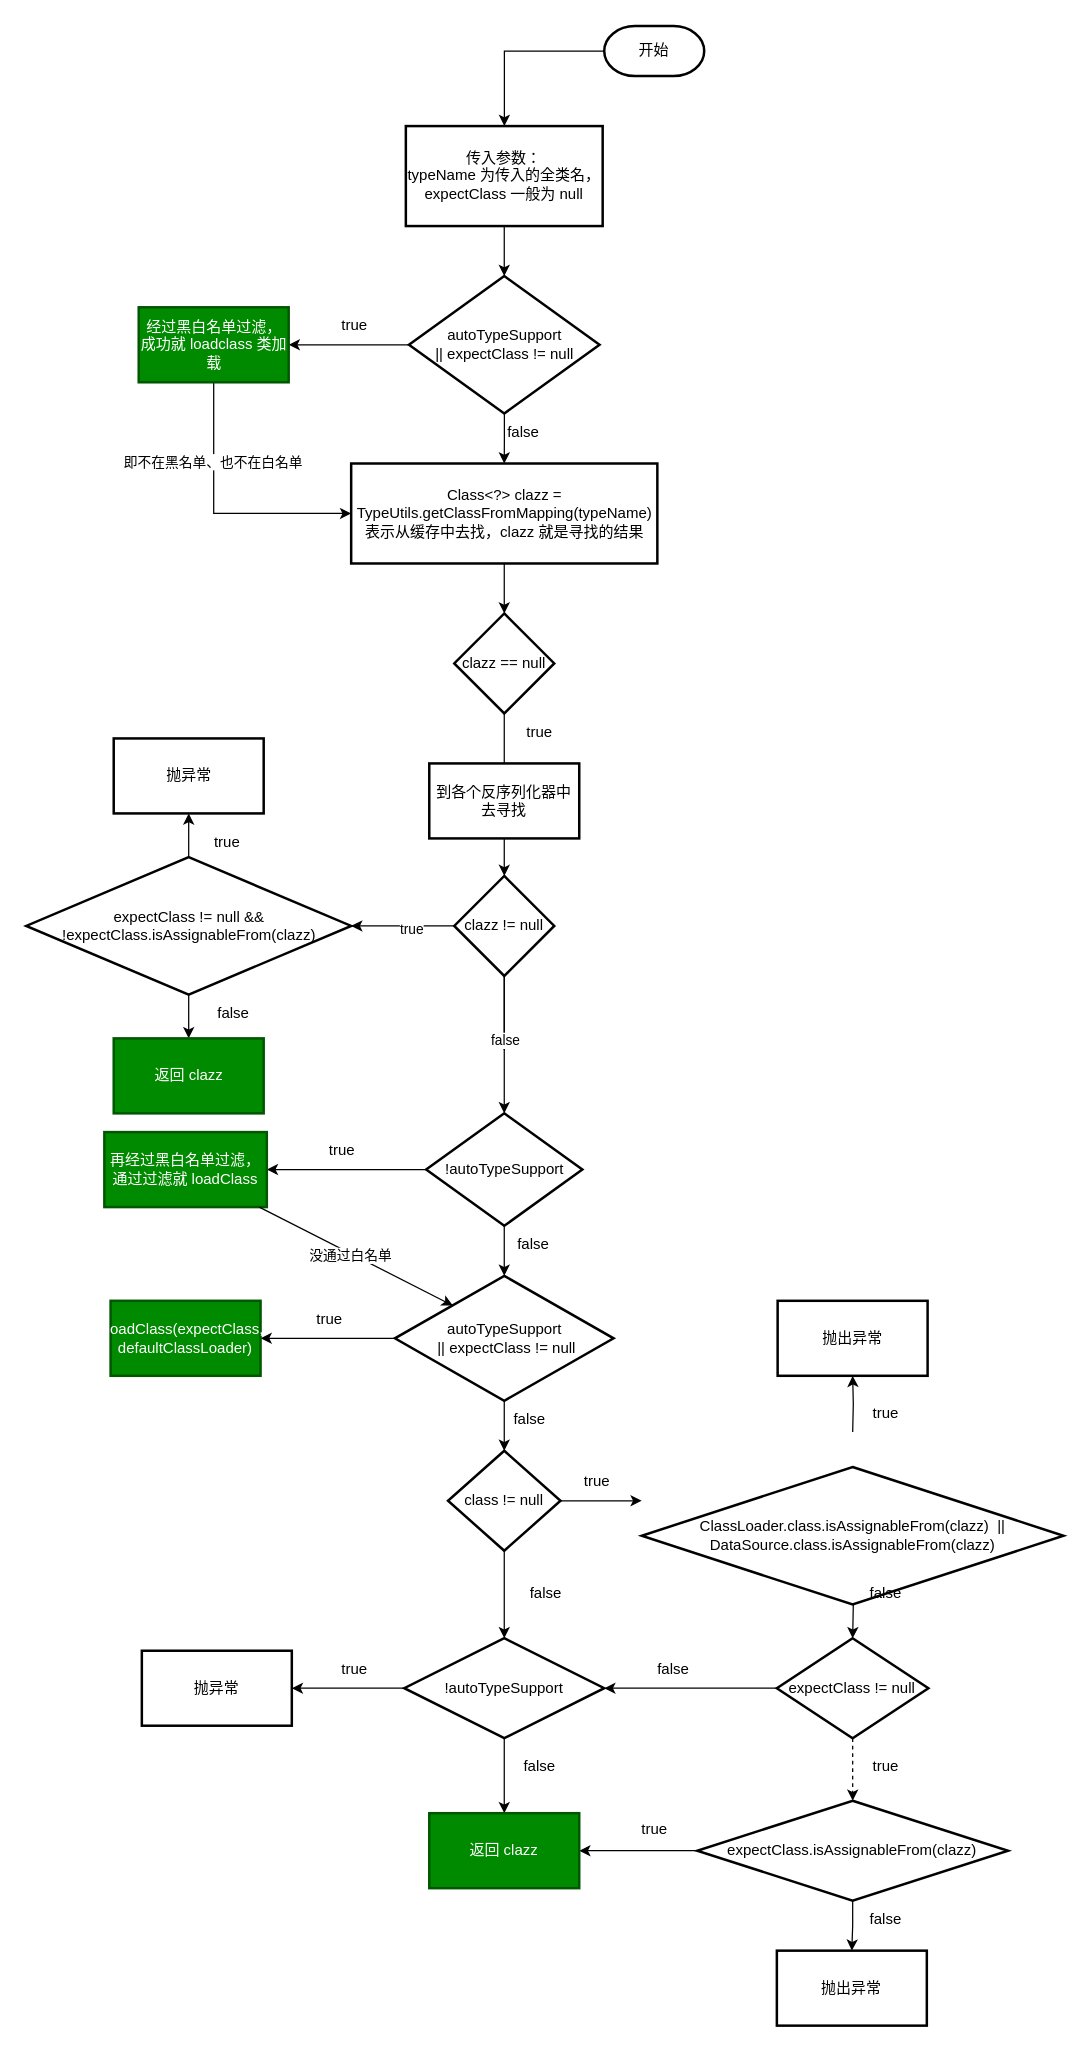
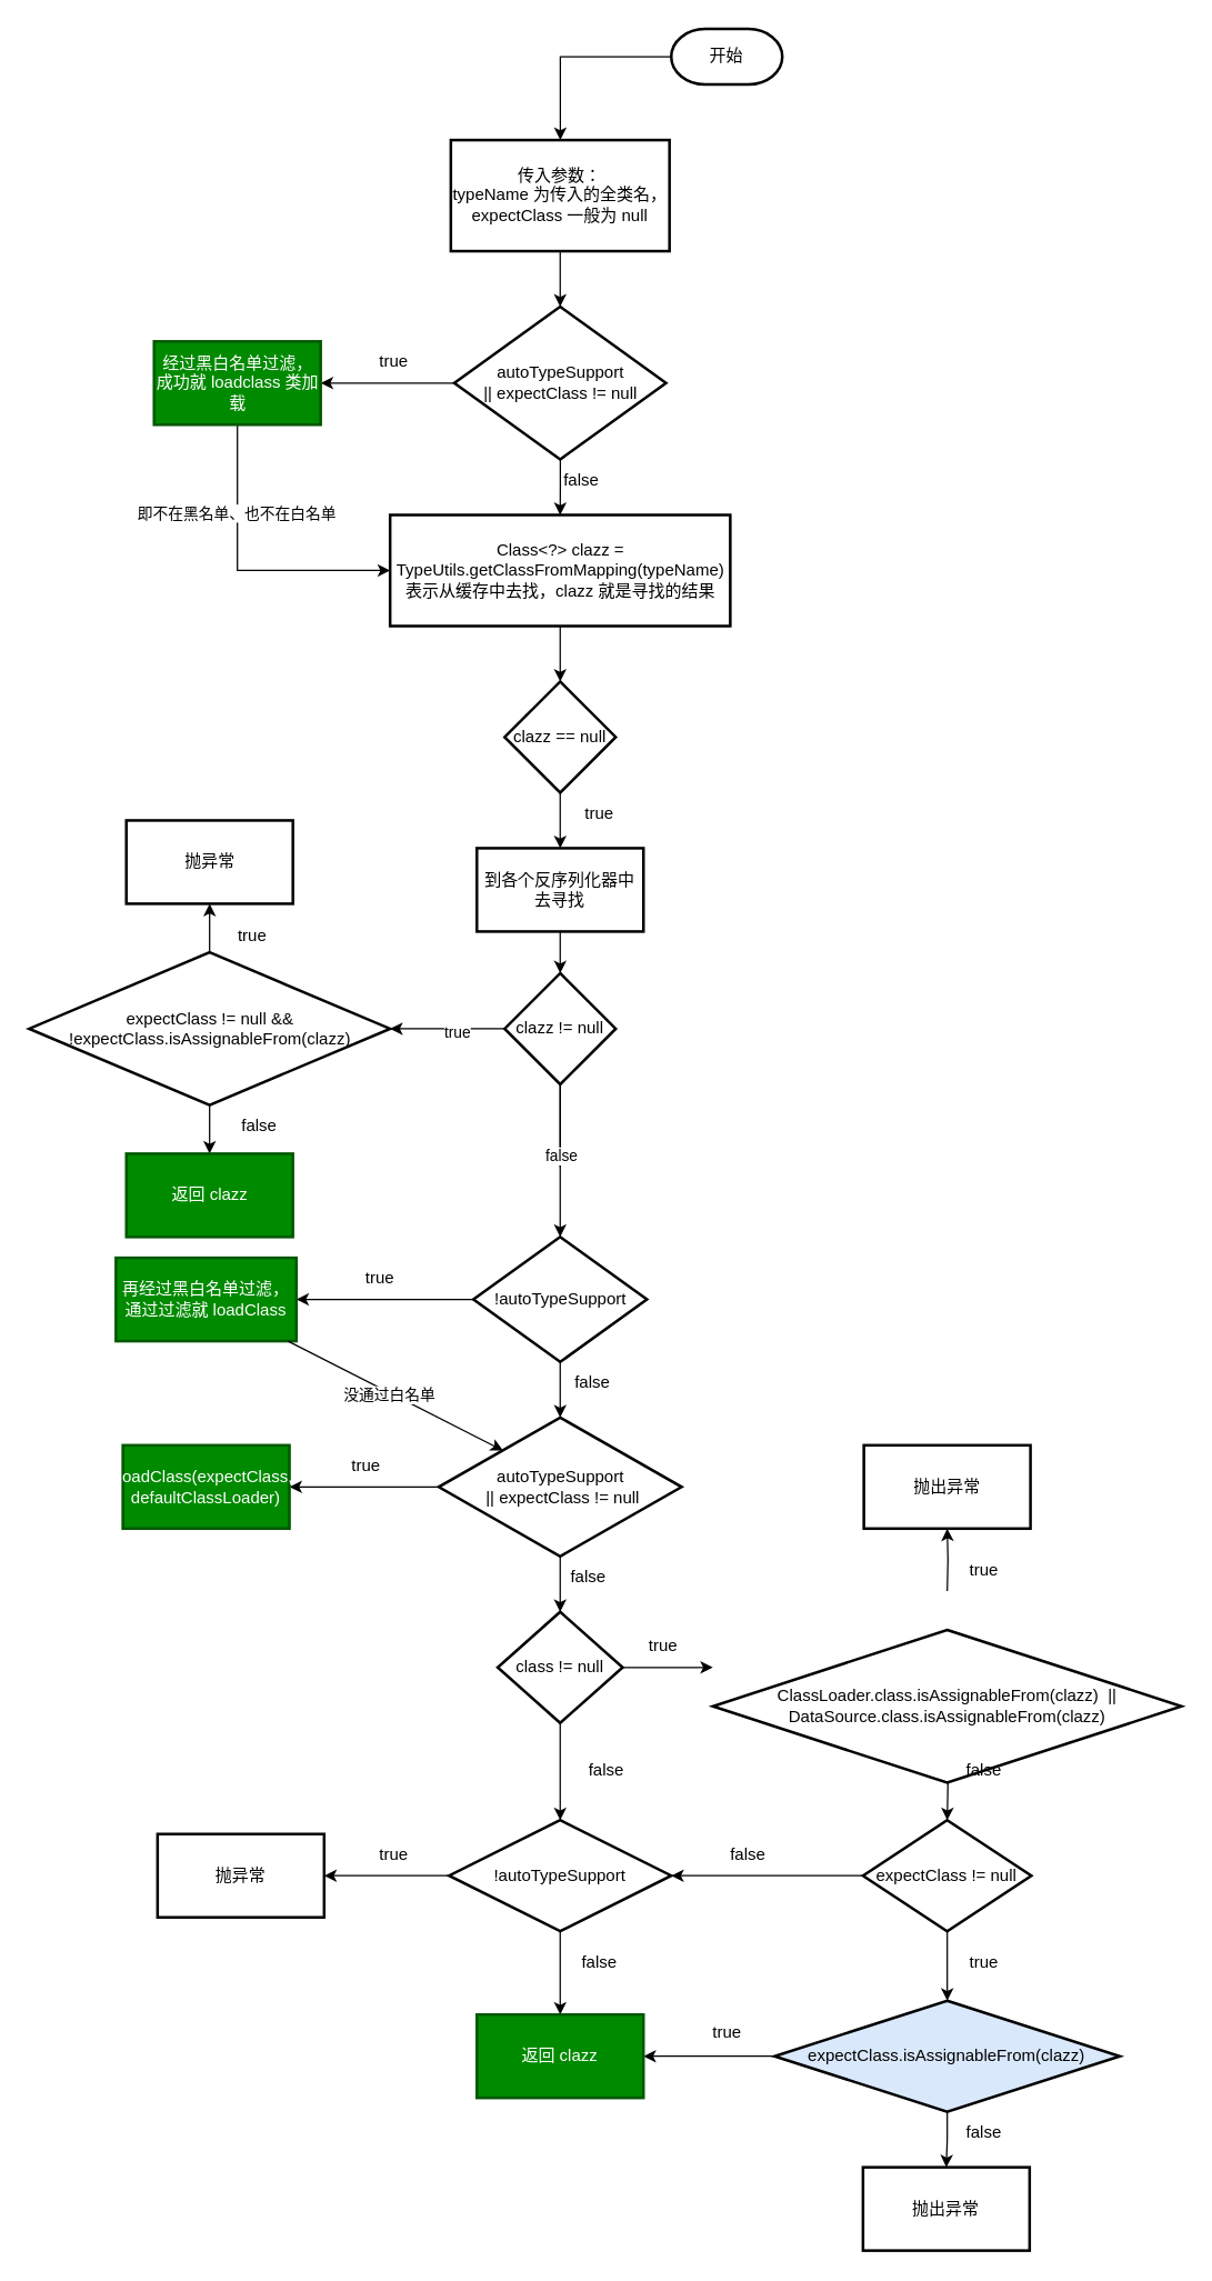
  <mxCell id="0" />
  <mxCell id="1" parent="0" />
  <mxCell id="2" value="" style="edgeStyle=orthogonalEdgeStyle;rounded=0;orthogonalLoop=1;jettySize=auto;html=1;" parent="1" source="3" target="5" edge="1"><mxGeometry relative="1" as="geometry" /></mxCell>
  <mxCell id="3" value="开始" style="strokeWidth=2;html=1;shape=mxgraph.flowchart.terminator;whiteSpace=wrap;" parent="1" vertex="1"><mxGeometry x="483" y="20" width="80" height="40" as="geometry" /></mxCell>
  <mxCell id="4" value="" style="edgeStyle=orthogonalEdgeStyle;rounded=0;orthogonalLoop=1;jettySize=auto;html=1;" parent="1" source="5" target="8" edge="1"><mxGeometry relative="1" as="geometry" /></mxCell>
  <mxCell id="5" value="传入参数：&lt;br&gt;typeName 为传入的全类名，expectClass 一般为 null" style="whiteSpace=wrap;html=1;strokeWidth=2;" parent="1" vertex="1"><mxGeometry x="324.25" y="100" width="157.5" height="80" as="geometry" /></mxCell>
  <mxCell id="6" value="" style="edgeStyle=orthogonalEdgeStyle;rounded=0;orthogonalLoop=1;jettySize=auto;html=1;" parent="1" source="8" target="11" edge="1"><mxGeometry relative="1" as="geometry" /></mxCell>
  <mxCell id="7" value="" style="edgeStyle=orthogonalEdgeStyle;rounded=0;orthogonalLoop=1;jettySize=auto;html=1;" parent="1" source="8" target="14" edge="1"><mxGeometry relative="1" as="geometry" /></mxCell>
  <mxCell id="8" value="autoTypeSupport&lt;br&gt;|| expectClass != null" style="rhombus;whiteSpace=wrap;html=1;strokeWidth=2;" parent="1" vertex="1"><mxGeometry x="326.75" y="220" width="152.5" height="110" as="geometry" /></mxCell>
  <mxCell id="9" style="edgeStyle=orthogonalEdgeStyle;rounded=0;orthogonalLoop=1;jettySize=auto;html=1;entryX=0;entryY=0.5;entryDx=0;entryDy=0;" edge="1" parent="1" source="11" target="14"><mxGeometry relative="1" as="geometry"><Array as="points"><mxPoint x="171" y="410" /></Array></mxGeometry></mxCell>
  <mxCell id="10" value="即不在黑名单、也不在白名单" style="edgeLabel;html=1;align=center;verticalAlign=middle;resizable=0;points=[];" vertex="1" connectable="0" parent="9"><mxGeometry x="-0.416" y="-1" relative="1" as="geometry"><mxPoint as="offset" /></mxGeometry></mxCell>
  <mxCell id="11" value="经过黑白名单过滤，&lt;br&gt;成功就 loadclass 类加载" style="whiteSpace=wrap;html=1;strokeWidth=2;fillColor=#008a00;fontColor=#ffffff;strokeColor=#005700;" parent="1" vertex="1"><mxGeometry x="110.5" y="245" width="120" height="60" as="geometry" /></mxCell>
  <mxCell id="12" value="true" style="text;html=1;align=center;verticalAlign=middle;resizable=0;points=[];autosize=1;strokeColor=none;fillColor=none;" parent="1" vertex="1"><mxGeometry x="263" y="245" width="40" height="30" as="geometry" /></mxCell>
  <mxCell id="13" value="" style="edgeStyle=orthogonalEdgeStyle;rounded=0;orthogonalLoop=1;jettySize=auto;html=1;" parent="1" source="14" target="17" edge="1"><mxGeometry relative="1" as="geometry" /></mxCell>
  <mxCell id="14" value="Class&amp;lt;?&amp;gt; clazz = TypeUtils.getClassFromMapping(typeName)&lt;br&gt;表示从缓存中去找，clazz 就是寻找的结果" style="whiteSpace=wrap;html=1;strokeWidth=2;" parent="1" vertex="1"><mxGeometry x="280.5" y="370" width="245" height="80" as="geometry" /></mxCell>
  <mxCell id="15" value="false" style="text;html=1;align=center;verticalAlign=middle;resizable=0;points=[];autosize=1;strokeColor=none;fillColor=none;" parent="1" vertex="1"><mxGeometry x="393" y="330" width="50" height="30" as="geometry" /></mxCell>
- <mxCell id="16" value="" style="edgeStyle=orthogonalEdgeStyle;rounded=0;orthogonalLoop=1;jettySize=auto;html=1;endArrow=none;" parent="1" source="17" target="29" edge="1"><mxGeometry relative="1" as="geometry" /></mxCell>
+ <mxCell id="16" value="" style="edgeStyle=orthogonalEdgeStyle;rounded=0;orthogonalLoop=1;jettySize=auto;html=1;" parent="1" source="17" target="29" edge="1"><mxGeometry relative="1" as="geometry" /></mxCell>
  <mxCell id="17" value="clazz == null" style="rhombus;whiteSpace=wrap;html=1;strokeWidth=2;" parent="1" vertex="1"><mxGeometry x="363" y="490" width="80" height="80" as="geometry" /></mxCell>
  <mxCell id="18" value="true" style="text;html=1;align=center;verticalAlign=middle;resizable=0;points=[];autosize=1;strokeColor=none;fillColor=none;" parent="1" vertex="1"><mxGeometry x="410.5" y="570" width="40" height="30" as="geometry" /></mxCell>
  <mxCell id="19" value="" style="edgeStyle=orthogonalEdgeStyle;rounded=0;orthogonalLoop=1;jettySize=auto;html=1;" parent="1" source="21" target="22" edge="1"><mxGeometry relative="1" as="geometry" /></mxCell>
  <mxCell id="20" value="" style="edgeStyle=orthogonalEdgeStyle;rounded=0;orthogonalLoop=1;jettySize=auto;html=1;entryX=0.5;entryY=0;entryDx=0;entryDy=0;entryPerimeter=0;" parent="1" source="21" target="27" edge="1"><mxGeometry relative="1" as="geometry"><mxPoint x="400.5" y="1018" as="targetPoint" /></mxGeometry></mxCell>
  <mxCell id="21" value="!autoTypeSupport" style="strokeWidth=2;html=1;shape=mxgraph.flowchart.decision;whiteSpace=wrap;" parent="1" vertex="1"><mxGeometry x="340.5" y="890" width="125" height="90" as="geometry" /></mxCell>
  <mxCell id="22" value="再经过黑白名单过滤，&lt;br&gt;通过过滤就 loadClass" style="whiteSpace=wrap;html=1;strokeWidth=2;fillColor=#008a00;fontColor=#ffffff;strokeColor=#005700;" parent="1" vertex="1"><mxGeometry x="83" y="905" width="130" height="60" as="geometry" /></mxCell>
  <mxCell id="23" value="true" style="text;html=1;align=center;verticalAlign=middle;resizable=0;points=[];autosize=1;strokeColor=none;fillColor=none;" parent="1" vertex="1"><mxGeometry x="253" y="905" width="40" height="30" as="geometry" /></mxCell>
  <mxCell id="24" value="false" style="text;html=1;align=center;verticalAlign=middle;resizable=0;points=[];autosize=1;strokeColor=none;fillColor=none;" parent="1" vertex="1"><mxGeometry x="400.5" y="980" width="50" height="30" as="geometry" /></mxCell>
  <mxCell id="25" value="" style="edgeStyle=orthogonalEdgeStyle;rounded=0;orthogonalLoop=1;jettySize=auto;html=1;" parent="1" source="27" target="30" edge="1"><mxGeometry relative="1" as="geometry" /></mxCell>
  <mxCell id="26" value="" style="edgeStyle=orthogonalEdgeStyle;rounded=0;orthogonalLoop=1;jettySize=auto;html=1;" parent="1" source="27" target="34" edge="1"><mxGeometry relative="1" as="geometry" /></mxCell>
  <mxCell id="27" value="autoTypeSupport&lt;br&gt;&amp;nbsp;|| expectClass != null" style="strokeWidth=2;html=1;shape=mxgraph.flowchart.decision;whiteSpace=wrap;" parent="1" vertex="1"><mxGeometry x="315.5" y="1020" width="175" height="100" as="geometry" /></mxCell>
  <mxCell id="28" style="edgeStyle=orthogonalEdgeStyle;rounded=0;orthogonalLoop=1;jettySize=auto;html=1;" parent="1" source="76" edge="1"><mxGeometry relative="1" as="geometry"><mxPoint x="403" y="840" as="targetPoint" /></mxGeometry></mxCell>
  <mxCell id="29" value="到各个反序列化器中去寻找" style="whiteSpace=wrap;html=1;strokeWidth=2;" parent="1" vertex="1"><mxGeometry x="343" y="610" width="120" height="60" as="geometry" /></mxCell>
  <mxCell id="30" value="loadClass(expectClass, defaultClassLoader)" style="whiteSpace=wrap;html=1;strokeWidth=2;fillColor=#008a00;fontColor=#ffffff;strokeColor=#005700;" parent="1" vertex="1"><mxGeometry x="88" y="1040" width="120" height="60" as="geometry" /></mxCell>
  <mxCell id="31" value="true" style="text;html=1;align=center;verticalAlign=middle;resizable=0;points=[];autosize=1;strokeColor=none;fillColor=none;" parent="1" vertex="1"><mxGeometry x="243" y="1040" width="40" height="30" as="geometry" /></mxCell>
  <mxCell id="32" value="" style="edgeStyle=orthogonalEdgeStyle;rounded=0;orthogonalLoop=1;jettySize=auto;html=1;" parent="1" source="34" edge="1"><mxGeometry relative="1" as="geometry"><mxPoint x="513" y="1200" as="targetPoint" /></mxGeometry></mxCell>
  <mxCell id="33" value="" style="edgeStyle=orthogonalEdgeStyle;rounded=0;orthogonalLoop=1;jettySize=auto;html=1;" parent="1" source="34" target="52" edge="1"><mxGeometry relative="1" as="geometry" /></mxCell>
  <mxCell id="34" value="class != null" style="rhombus;whiteSpace=wrap;html=1;strokeWidth=2;" parent="1" vertex="1"><mxGeometry x="358" y="1160" width="90" height="80" as="geometry" /></mxCell>
  <mxCell id="35" value="false" style="text;html=1;align=center;verticalAlign=middle;resizable=0;points=[];autosize=1;strokeColor=none;fillColor=none;" parent="1" vertex="1"><mxGeometry x="398" y="1120" width="50" height="30" as="geometry" /></mxCell>
  <mxCell id="36" value="" style="edgeStyle=orthogonalEdgeStyle;rounded=0;orthogonalLoop=1;jettySize=auto;html=1;" parent="1" target="41" edge="1"><mxGeometry relative="1" as="geometry"><mxPoint x="681.8" y="1145.016" as="sourcePoint" /></mxGeometry></mxCell>
  <mxCell id="37" value="" style="edgeStyle=orthogonalEdgeStyle;rounded=0;orthogonalLoop=1;jettySize=auto;html=1;" parent="1" target="45" edge="1"><mxGeometry relative="1" as="geometry"><mxPoint x="681.75" y="1255" as="sourcePoint" /></mxGeometry></mxCell>
  <mxCell id="38" value="ClassLoader.class.isAssignableFrom(clazz)&amp;nbsp; || DataSource.class.isAssignableFrom(clazz)" style="rhombus;whiteSpace=wrap;html=1;strokeWidth=2;" parent="1" vertex="1"><mxGeometry x="513" y="1173" width="337.5" height="110" as="geometry" /></mxCell>
  <mxCell id="39" value="true" style="text;html=1;align=center;verticalAlign=middle;resizable=0;points=[];autosize=1;strokeColor=none;fillColor=none;" parent="1" vertex="1"><mxGeometry x="457" y="1170" width="40" height="30" as="geometry" /></mxCell>
  <mxCell id="40" value="false" style="text;html=1;align=center;verticalAlign=middle;resizable=0;points=[];autosize=1;strokeColor=none;fillColor=none;" parent="1" vertex="1"><mxGeometry x="683" y="1259" width="50" height="30" as="geometry" /></mxCell>
  <mxCell id="41" value="抛出异常" style="whiteSpace=wrap;html=1;strokeWidth=2;" parent="1" vertex="1"><mxGeometry x="621.75" y="1040" width="120" height="60" as="geometry" /></mxCell>
  <mxCell id="42" value="true" style="text;html=1;align=center;verticalAlign=middle;resizable=0;points=[];autosize=1;strokeColor=none;fillColor=none;" parent="1" vertex="1"><mxGeometry x="688" y="1115" width="40" height="30" as="geometry" /></mxCell>
- <mxCell id="43" value="" style="edgeStyle=orthogonalEdgeStyle;rounded=0;orthogonalLoop=1;jettySize=auto;html=1;dashed=1;" parent="1" source="45" target="48" edge="1"><mxGeometry relative="1" as="geometry" /></mxCell>
+ <mxCell id="43" value="" style="edgeStyle=orthogonalEdgeStyle;rounded=0;orthogonalLoop=1;jettySize=auto;html=1;" parent="1" source="45" target="48" edge="1"><mxGeometry relative="1" as="geometry" /></mxCell>
  <mxCell id="44" style="edgeStyle=orthogonalEdgeStyle;rounded=0;orthogonalLoop=1;jettySize=auto;html=1;entryX=1;entryY=0.5;entryDx=0;entryDy=0;" parent="1" source="45" target="52" edge="1"><mxGeometry relative="1" as="geometry" /></mxCell>
  <mxCell id="45" value="expectClass != null" style="rhombus;whiteSpace=wrap;html=1;strokeWidth=2;" parent="1" vertex="1"><mxGeometry x="621.13" y="1310" width="121.25" height="80" as="geometry" /></mxCell>
  <mxCell id="46" value="" style="edgeStyle=orthogonalEdgeStyle;rounded=0;orthogonalLoop=1;jettySize=auto;html=1;" parent="1" source="48" target="55" edge="1"><mxGeometry relative="1" as="geometry" /></mxCell>
  <mxCell id="47" style="edgeStyle=orthogonalEdgeStyle;rounded=0;orthogonalLoop=1;jettySize=auto;html=1;entryX=1;entryY=0.5;entryDx=0;entryDy=0;" parent="1" source="48" target="57" edge="1"><mxGeometry relative="1" as="geometry" /></mxCell>
- <mxCell id="48" value="expectClass.isAssignableFrom(clazz)" style="rhombus;whiteSpace=wrap;html=1;strokeWidth=2;" parent="1" vertex="1"><mxGeometry x="557.37" y="1440" width="248.76" height="80" as="geometry" /></mxCell>
+ <mxCell id="48" value="expectClass.isAssignableFrom(clazz)" style="rhombus;whiteSpace=wrap;html=1;strokeWidth=2;fillColor=#dae8fc;" parent="1" vertex="1"><mxGeometry x="557.37" y="1440" width="248.76" height="80" as="geometry" /></mxCell>
  <mxCell id="49" value="true" style="text;html=1;align=center;verticalAlign=middle;resizable=0;points=[];autosize=1;strokeColor=none;fillColor=none;" parent="1" vertex="1"><mxGeometry x="688" y="1398" width="40" height="30" as="geometry" /></mxCell>
  <mxCell id="50" value="" style="edgeStyle=orthogonalEdgeStyle;rounded=0;orthogonalLoop=1;jettySize=auto;html=1;" parent="1" source="52" target="57" edge="1"><mxGeometry relative="1" as="geometry" /></mxCell>
  <mxCell id="51" value="" style="edgeStyle=orthogonalEdgeStyle;rounded=0;orthogonalLoop=1;jettySize=auto;html=1;" parent="1" source="52" target="60" edge="1"><mxGeometry relative="1" as="geometry" /></mxCell>
  <mxCell id="52" value="!autoTypeSupport" style="rhombus;whiteSpace=wrap;html=1;strokeWidth=2;" parent="1" vertex="1"><mxGeometry x="323" y="1310" width="160" height="80" as="geometry" /></mxCell>
  <mxCell id="53" value="false" style="text;html=1;align=center;verticalAlign=middle;resizable=0;points=[];autosize=1;strokeColor=none;fillColor=none;" parent="1" vertex="1"><mxGeometry x="513" y="1320" width="50" height="30" as="geometry" /></mxCell>
  <mxCell id="54" value="false" style="text;html=1;align=center;verticalAlign=middle;resizable=0;points=[];autosize=1;strokeColor=none;fillColor=none;" parent="1" vertex="1"><mxGeometry x="410.5" y="1259" width="50" height="30" as="geometry" /></mxCell>
  <mxCell id="55" value="抛出异常" style="whiteSpace=wrap;html=1;strokeWidth=2;" parent="1" vertex="1"><mxGeometry x="621.13" y="1560" width="120" height="60" as="geometry" /></mxCell>
  <mxCell id="56" value="false" style="text;html=1;align=center;verticalAlign=middle;resizable=0;points=[];autosize=1;strokeColor=none;fillColor=none;" parent="1" vertex="1"><mxGeometry x="683" y="1520" width="50" height="30" as="geometry" /></mxCell>
  <mxCell id="57" value="返回 clazz" style="whiteSpace=wrap;html=1;strokeWidth=2;fillColor=#008a00;fontColor=#ffffff;strokeColor=#005700;" parent="1" vertex="1"><mxGeometry x="343" y="1450" width="120" height="60" as="geometry" /></mxCell>
  <mxCell id="58" value="false" style="text;html=1;align=center;verticalAlign=middle;resizable=0;points=[];autosize=1;strokeColor=none;fillColor=none;" parent="1" vertex="1"><mxGeometry x="405.5" y="1398" width="50" height="30" as="geometry" /></mxCell>
  <mxCell id="59" value="true" style="text;html=1;align=center;verticalAlign=middle;resizable=0;points=[];autosize=1;strokeColor=none;fillColor=none;" parent="1" vertex="1"><mxGeometry x="503" y="1448" width="40" height="30" as="geometry" /></mxCell>
  <mxCell id="60" value="抛异常" style="whiteSpace=wrap;html=1;strokeWidth=2;" parent="1" vertex="1"><mxGeometry x="113" y="1320" width="120" height="60" as="geometry" /></mxCell>
  <mxCell id="61" value="true" style="text;html=1;align=center;verticalAlign=middle;resizable=0;points=[];autosize=1;strokeColor=none;fillColor=none;" parent="1" vertex="1"><mxGeometry x="263" y="1320" width="40" height="30" as="geometry" /></mxCell>
  <mxCell id="62" value="" style="edgeStyle=orthogonalEdgeStyle;rounded=0;orthogonalLoop=1;jettySize=auto;html=1;" parent="1" source="64" target="65" edge="1"><mxGeometry relative="1" as="geometry" /></mxCell>
  <mxCell id="63" value="" style="edgeStyle=orthogonalEdgeStyle;rounded=0;orthogonalLoop=1;jettySize=auto;html=1;" parent="1" source="64" target="67" edge="1"><mxGeometry relative="1" as="geometry" /></mxCell>
  <mxCell id="64" value="expectClass != null &amp;amp;&amp;amp; !expectClass.isAssignableFrom(clazz)" style="rhombus;whiteSpace=wrap;html=1;strokeWidth=2;" parent="1" vertex="1"><mxGeometry x="20.5" y="685" width="260" height="110" as="geometry" /></mxCell>
  <mxCell id="65" value="抛异常" style="whiteSpace=wrap;html=1;strokeWidth=2;" parent="1" vertex="1"><mxGeometry x="90.5" y="590" width="120" height="60" as="geometry" /></mxCell>
  <mxCell id="66" value="true" style="text;html=1;align=center;verticalAlign=middle;resizable=0;points=[];autosize=1;strokeColor=none;fillColor=none;" parent="1" vertex="1"><mxGeometry x="160.5" y="658" width="40" height="30" as="geometry" /></mxCell>
  <mxCell id="67" value="返回 clazz" style="whiteSpace=wrap;html=1;strokeWidth=2;fillColor=#008a00;fontColor=#ffffff;strokeColor=#005700;" parent="1" vertex="1"><mxGeometry x="90.5" y="830" width="120" height="60" as="geometry" /></mxCell>
  <mxCell id="68" value="false" style="text;html=1;align=center;verticalAlign=middle;resizable=0;points=[];autosize=1;strokeColor=none;fillColor=none;" parent="1" vertex="1"><mxGeometry x="160.5" y="795" width="50" height="30" as="geometry" /></mxCell>
  <mxCell id="69" style="rounded=0;orthogonalLoop=1;jettySize=auto;html=1;entryX=0.265;entryY=0.238;entryDx=0;entryDy=0;entryPerimeter=0;" parent="1" source="22" target="27" edge="1"><mxGeometry relative="1" as="geometry" /></mxCell>
  <mxCell id="70" value="没通过白名单" style="edgeLabel;html=1;align=center;verticalAlign=middle;resizable=0;points=[];" parent="69" vertex="1" connectable="0"><mxGeometry x="-0.057" y="-2" relative="1" as="geometry"><mxPoint as="offset" /></mxGeometry></mxCell>
  <mxCell id="71" style="edgeStyle=orthogonalEdgeStyle;rounded=0;orthogonalLoop=1;jettySize=auto;html=1;exitX=0.5;exitY=1;exitDx=0;exitDy=0;entryX=0.5;entryY=0;entryDx=0;entryDy=0;entryPerimeter=0;" parent="1" source="76" target="21" edge="1"><mxGeometry relative="1" as="geometry" /></mxCell>
  <mxCell id="72" value="false" style="edgeLabel;html=1;align=center;verticalAlign=middle;resizable=0;points=[];" parent="71" vertex="1" connectable="0"><mxGeometry x="-0.073" relative="1" as="geometry"><mxPoint as="offset" /></mxGeometry></mxCell>
  <mxCell id="73" value="" style="edgeStyle=orthogonalEdgeStyle;rounded=0;orthogonalLoop=1;jettySize=auto;html=1;" parent="1" source="29" target="76" edge="1"><mxGeometry relative="1" as="geometry"><mxPoint x="403" y="670" as="sourcePoint" /><mxPoint x="403" y="740" as="targetPoint" /></mxGeometry></mxCell>
  <mxCell id="74" style="edgeStyle=orthogonalEdgeStyle;rounded=0;orthogonalLoop=1;jettySize=auto;html=1;entryX=1;entryY=0.5;entryDx=0;entryDy=0;" parent="1" source="76" target="64" edge="1"><mxGeometry relative="1" as="geometry" /></mxCell>
  <mxCell id="75" value="true" style="edgeLabel;html=1;align=center;verticalAlign=middle;resizable=0;points=[];" parent="74" vertex="1" connectable="0"><mxGeometry x="-0.161" y="2" relative="1" as="geometry"><mxPoint as="offset" /></mxGeometry></mxCell>
  <mxCell id="76" value="clazz != null" style="rhombus;whiteSpace=wrap;html=1;strokeWidth=2;" parent="1" vertex="1"><mxGeometry x="363" y="700" width="80" height="80" as="geometry" /></mxCell>
